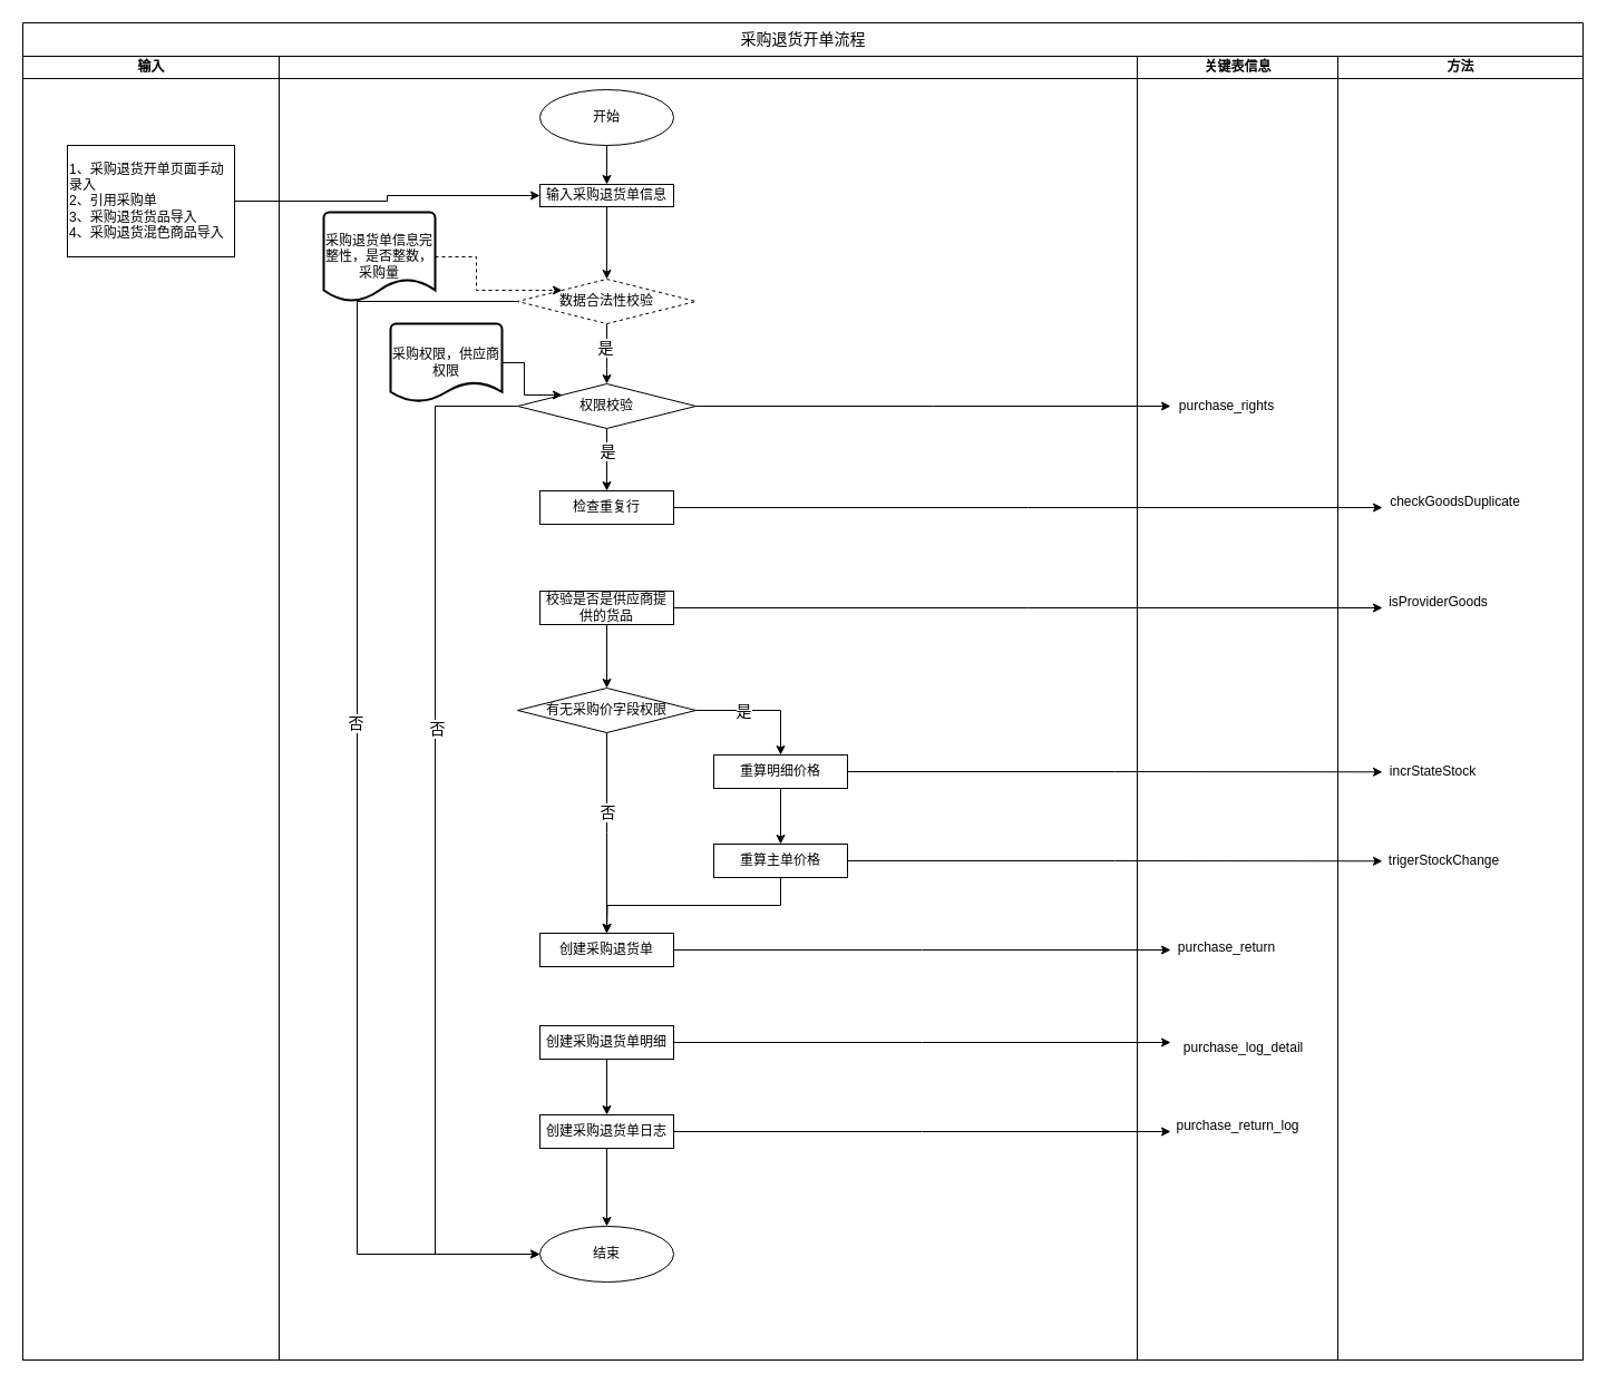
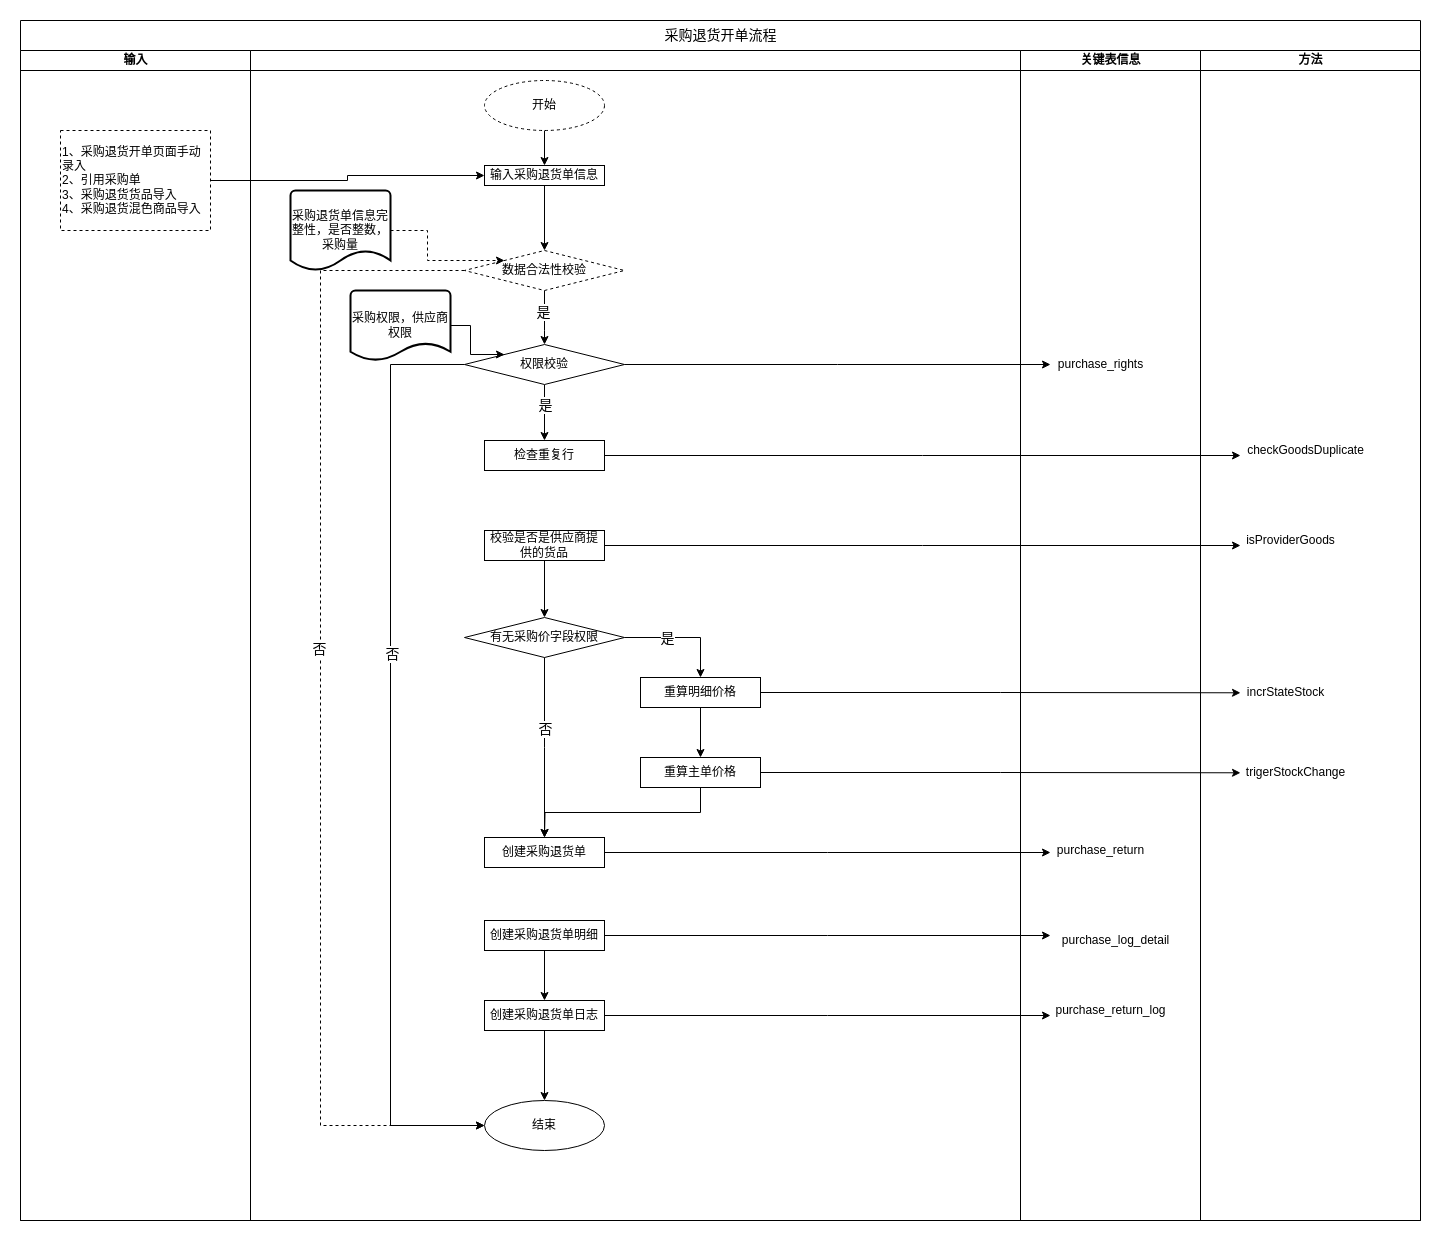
  <mxCell id="0" />
  <mxCell id="1" parent="0" />
  <mxCell id="2" value="&lt;font face=&quot;helvetica&quot;&gt;&lt;span style=&quot;font-size: 14px ; font-weight: 400 ; background-color: rgb(255 , 255 , 255)&quot;&gt;采购退货开单流程&lt;/span&gt;&lt;/font&gt;" style="swimlane;html=1;childLayout=stackLayout;startSize=30;rounded=0;shadow=0;labelBackgroundColor=none;strokeWidth=1;fontFamily=Verdana;fontSize=8;align=center;" parent="1" vertex="1"><mxGeometry x="20" y="20" width="1400" height="1200" as="geometry"><mxRectangle x="170" y="140" width="100" height="30" as="alternateBounds" /></mxGeometry></mxCell>
  <mxCell id="3" value="输入" style="swimlane;html=1;startSize=20;" parent="2" vertex="1"><mxGeometry y="30" width="230" height="1170" as="geometry"><mxRectangle y="30" width="30" height="1180" as="alternateBounds" /></mxGeometry></mxCell>
- <mxCell id="4" value="1、采购退货开单页面手动录入&lt;br&gt;2、引用采购单&lt;br&gt;3、采购退货货品导入&lt;br&gt;4、采购退货混色商品导入" style="rounded=0;whiteSpace=wrap;html=1;align=left;" parent="3" vertex="1"><mxGeometry x="40" y="80" width="150" height="100" as="geometry" /></mxCell>
+ <mxCell id="4" value="1、采购退货开单页面手动录入&lt;br&gt;2、引用采购单&lt;br&gt;3、采购退货货品导入&lt;br&gt;4、采购退货混色商品导入" style="rounded=0;whiteSpace=wrap;html=1;align=left;dashed=1;" parent="3" vertex="1"><mxGeometry x="40" y="80" width="150" height="100" as="geometry" /></mxCell>
  <mxCell id="5" value="&lt;br&gt;&lt;br&gt;" style="swimlane;html=1;startSize=20;" parent="2" vertex="1"><mxGeometry x="230" y="30" width="950" height="1170" as="geometry" /></mxCell>
- <mxCell id="6" value="开始" style="ellipse;whiteSpace=wrap;html=1;" parent="5" vertex="1"><mxGeometry x="234" y="30" width="120" height="50" as="geometry" /></mxCell>
+ <mxCell id="6" value="开始" style="ellipse;whiteSpace=wrap;html=1;dashed=1;" parent="5" vertex="1"><mxGeometry x="234" y="30" width="120" height="50" as="geometry" /></mxCell>
  <mxCell id="7" style="edgeStyle=orthogonalEdgeStyle;rounded=0;orthogonalLoop=1;jettySize=auto;html=1;exitX=0.5;exitY=1;exitDx=0;exitDy=0;entryX=0.5;entryY=0;entryDx=0;entryDy=0;" parent="5" source="11" target="30" edge="1"><mxGeometry relative="1" as="geometry"><mxPoint x="294" y="380" as="targetPoint" /></mxGeometry></mxCell>
  <mxCell id="8" value="&lt;span style=&quot;font-size: 14px&quot;&gt;是&lt;/span&gt;" style="edgeLabel;html=1;align=center;verticalAlign=middle;resizable=0;points=[];" parent="7" vertex="1" connectable="0"><mxGeometry x="-0.726" relative="1" as="geometry"><mxPoint y="12" as="offset" /></mxGeometry></mxCell>
  <mxCell id="9" style="edgeStyle=orthogonalEdgeStyle;rounded=0;orthogonalLoop=1;jettySize=auto;html=1;exitX=0;exitY=0.5;exitDx=0;exitDy=0;entryX=0;entryY=0.5;entryDx=0;entryDy=0;" parent="5" source="11" target="21" edge="1"><mxGeometry relative="1" as="geometry"><Array as="points"><mxPoint x="140" y="314" /><mxPoint x="140" y="1075" /></Array></mxGeometry></mxCell>
  <mxCell id="10" value="&lt;span style=&quot;font-size: 14px&quot;&gt;否&lt;/span&gt;" style="edgeLabel;html=1;align=center;verticalAlign=middle;resizable=0;points=[];" parent="9" vertex="1" connectable="0"><mxGeometry x="-0.219" y="1" relative="1" as="geometry"><mxPoint as="offset" /></mxGeometry></mxCell>
  <mxCell id="11" value="权限校验" style="rhombus;whiteSpace=wrap;html=1;" parent="5" vertex="1"><mxGeometry x="214" y="294" width="160" height="40" as="geometry" /></mxCell>
  <mxCell id="12" style="edgeStyle=orthogonalEdgeStyle;rounded=0;orthogonalLoop=1;jettySize=auto;html=1;exitX=0.5;exitY=1;exitDx=0;exitDy=0;entryX=0.5;entryY=0;entryDx=0;entryDy=0;" parent="5" source="13" target="16" edge="1"><mxGeometry relative="1" as="geometry" /></mxCell>
  <mxCell id="13" value="校验是否是供应商提供的货品" style="rounded=0;whiteSpace=wrap;html=1;" parent="5" vertex="1"><mxGeometry x="234" y="480" width="120" height="30" as="geometry" /></mxCell>
  <mxCell id="14" style="edgeStyle=orthogonalEdgeStyle;rounded=0;orthogonalLoop=1;jettySize=auto;html=1;exitX=1;exitY=0.5;exitDx=0;exitDy=0;entryX=0.5;entryY=0;entryDx=0;entryDy=0;" parent="5" source="16" target="18" edge="1"><mxGeometry relative="1" as="geometry" /></mxCell>
  <mxCell id="15" value="&lt;font style=&quot;font-size: 14px&quot;&gt;是&lt;/font&gt;" style="edgeLabel;html=1;align=center;verticalAlign=middle;resizable=0;points=[];" parent="14" vertex="1" connectable="0"><mxGeometry x="-0.143" relative="1" as="geometry"><mxPoint x="-8" as="offset" /></mxGeometry></mxCell>
  <mxCell id="16" value="有无采购价字段权限" style="rhombus;whiteSpace=wrap;html=1;" parent="5" vertex="1"><mxGeometry x="214" y="567" width="160" height="40" as="geometry" /></mxCell>
  <mxCell id="17" style="edgeStyle=orthogonalEdgeStyle;rounded=0;orthogonalLoop=1;jettySize=auto;html=1;exitX=0.5;exitY=1;exitDx=0;exitDy=0;entryX=0.5;entryY=0;entryDx=0;entryDy=0;" parent="5" source="18" target="20" edge="1"><mxGeometry relative="1" as="geometry" /></mxCell>
  <mxCell id="18" value="重算明细价格" style="rounded=0;whiteSpace=wrap;html=1;" parent="5" vertex="1"><mxGeometry x="390" y="627" width="120" height="30" as="geometry" /></mxCell>
  <mxCell id="19" style="edgeStyle=orthogonalEdgeStyle;rounded=0;orthogonalLoop=1;jettySize=auto;html=1;exitX=0.5;exitY=1;exitDx=0;exitDy=0;entryX=0.5;entryY=0;entryDx=0;entryDy=0;" parent="5" source="20" edge="1"><mxGeometry relative="1" as="geometry"><mxPoint x="294" y="787" as="targetPoint" /></mxGeometry></mxCell>
  <mxCell id="20" value="重算主单价格" style="rounded=0;whiteSpace=wrap;html=1;" parent="5" vertex="1"><mxGeometry x="390" y="707" width="120" height="30" as="geometry" /></mxCell>
  <mxCell id="21" value="结束" style="ellipse;whiteSpace=wrap;html=1;" parent="5" vertex="1"><mxGeometry x="234" y="1050" width="120" height="50" as="geometry" /></mxCell>
  <mxCell id="22" style="edgeStyle=orthogonalEdgeStyle;rounded=0;orthogonalLoop=1;jettySize=auto;html=1;exitX=0.5;exitY=1;exitDx=0;exitDy=0;" parent="5" source="16" edge="1"><mxGeometry relative="1" as="geometry"><mxPoint x="294" y="787" as="targetPoint" /></mxGeometry></mxCell>
  <mxCell id="23" value="&lt;span style=&quot;font-size: 14px&quot;&gt;否&lt;/span&gt;" style="edgeLabel;html=1;align=center;verticalAlign=middle;resizable=0;points=[];" parent="22" vertex="1" connectable="0"><mxGeometry x="-0.212" relative="1" as="geometry"><mxPoint as="offset" /></mxGeometry></mxCell>
- <mxCell id="24" style="edgeStyle=orthogonalEdgeStyle;rounded=0;orthogonalLoop=1;jettySize=auto;html=1;exitX=0;exitY=0.5;exitDx=0;exitDy=0;entryX=0;entryY=0.5;entryDx=0;entryDy=0;" parent="5" source="26" target="21" edge="1"><mxGeometry relative="1" as="geometry"><Array as="points"><mxPoint x="70" y="220" /><mxPoint x="70" y="1075" /></Array></mxGeometry></mxCell>
+ <mxCell id="24" style="edgeStyle=orthogonalEdgeStyle;rounded=0;orthogonalLoop=1;jettySize=auto;html=1;exitX=0;exitY=0.5;exitDx=0;exitDy=0;entryX=0;entryY=0.5;entryDx=0;entryDy=0;dashed=1;" parent="5" source="26" target="21" edge="1"><mxGeometry relative="1" as="geometry"><Array as="points"><mxPoint x="70" y="220" /><mxPoint x="70" y="1075" /></Array></mxGeometry></mxCell>
  <mxCell id="25" value="&lt;span style=&quot;font-size: 14px&quot;&gt;否&lt;/span&gt;" style="edgeLabel;html=1;align=center;verticalAlign=middle;resizable=0;points=[];" parent="24" vertex="1" connectable="0"><mxGeometry x="-0.102" y="-2" relative="1" as="geometry"><mxPoint as="offset" /></mxGeometry></mxCell>
  <mxCell id="26" value="数据合法性校验" style="rhombus;whiteSpace=wrap;html=1;dashed=1;" parent="5" vertex="1"><mxGeometry x="214" y="200" width="160" height="40" as="geometry" /></mxCell>
  <mxCell id="27" style="edgeStyle=orthogonalEdgeStyle;rounded=0;orthogonalLoop=1;jettySize=auto;html=1;exitX=0.5;exitY=1;exitDx=0;exitDy=0;entryX=0.5;entryY=0;entryDx=0;entryDy=0;" parent="5" source="26" target="11" edge="1"><mxGeometry relative="1" as="geometry"><Array as="points"><mxPoint x="294" y="280" /><mxPoint x="294" y="280" /></Array></mxGeometry></mxCell>
  <mxCell id="28" value="&lt;span style=&quot;color: rgba(0 , 0 , 0 , 0) ; font-family: monospace ; font-size: 0px ; background-color: rgb(248 , 249 , 250)&quot;&gt;%3CmxGraphModel%3E%3Croot%3E%3CmxCell%20id%3D%220%22%2F%3E%3CmxCell%20id%3D%221%22%20parent%3D%220%22%2F%3E%3CmxCell%20id%3D%222%22%20value%3D%22%26lt%3Bfont%20style%3D%26quot%3Bfont-size%3A%2014px%26quot%3B%26gt%3B%E6%98%AF%26lt%3B%2Ffont%26gt%3B%22%20style%3D%22edgeLabel%3Bhtml%3D1%3Balign%3Dcenter%3BverticalAlign%3Dmiddle%3Bresizable%3D0%3Bpoints%3D%5B%5D%3B%22%20vertex%3D%221%22%20connectable%3D%220%22%20parent%3D%221%22%3E%3CmxGeometry%20x%3D%22967%22%20y%3D%221189%22%20as%3D%22geometry%22%2F%3E%3C%2FmxCell%3E%3C%2Froot%3E%3C%2FmxGraphModel%3E&lt;/span&gt;" style="edgeLabel;html=1;align=center;verticalAlign=middle;resizable=0;points=[];" parent="27" vertex="1" connectable="0"><mxGeometry x="-0.22" y="1" relative="1" as="geometry"><mxPoint as="offset" /></mxGeometry></mxCell>
  <mxCell id="29" value="&lt;span style=&quot;font-size: 14px&quot;&gt;是&lt;/span&gt;" style="edgeLabel;html=1;align=center;verticalAlign=middle;resizable=0;points=[];" parent="27" vertex="1" connectable="0"><mxGeometry x="-0.22" y="-2" relative="1" as="geometry"><mxPoint as="offset" /></mxGeometry></mxCell>
  <mxCell id="30" value="检查重复行" style="rounded=0;whiteSpace=wrap;html=1;" parent="5" vertex="1"><mxGeometry x="234" y="390" width="120" height="30" as="geometry" /></mxCell>
  <mxCell id="31" value="采购退货单信息完整性，是否整数，采购量" style="strokeWidth=2;html=1;shape=mxgraph.flowchart.document2;whiteSpace=wrap;size=0.25;" parent="5" vertex="1"><mxGeometry x="40" y="140" width="100" height="80" as="geometry" /></mxCell>
  <mxCell id="32" style="edgeStyle=orthogonalEdgeStyle;rounded=0;orthogonalLoop=1;jettySize=auto;html=1;exitX=1;exitY=0.5;exitDx=0;exitDy=0;exitPerimeter=0;entryX=0;entryY=0;entryDx=0;entryDy=0;dashed=1;" parent="5" source="31" target="26" edge="1"><mxGeometry relative="1" as="geometry" /></mxCell>
  <mxCell id="33" style="edgeStyle=orthogonalEdgeStyle;rounded=0;orthogonalLoop=1;jettySize=auto;html=1;exitX=1;exitY=0.5;exitDx=0;exitDy=0;exitPerimeter=0;entryX=0;entryY=0;entryDx=0;entryDy=0;" parent="5" source="34" target="11" edge="1"><mxGeometry relative="1" as="geometry" /></mxCell>
  <mxCell id="34" value="采购权限，供应商权限" style="strokeWidth=2;html=1;shape=mxgraph.flowchart.document2;whiteSpace=wrap;size=0.25;" parent="5" vertex="1"><mxGeometry x="100" y="240" width="100" height="70" as="geometry" /></mxCell>
  <mxCell id="35" value="关键表信息" style="swimlane;html=1;startSize=20;" parent="5" vertex="1"><mxGeometry x="770" width="180" height="1170" as="geometry" /></mxCell>
  <mxCell id="36" value="purchase_rights" style="text;html=1;align=center;verticalAlign=middle;resizable=0;points=[];autosize=1;" parent="35" vertex="1"><mxGeometry x="30" y="304" width="100" height="20" as="geometry" /></mxCell>
  <mxCell id="37" value="purchase_return" style="text;html=1;align=center;verticalAlign=middle;resizable=0;points=[];autosize=1;" parent="35" vertex="1"><mxGeometry x="30" y="790" width="100" height="20" as="geometry" /></mxCell>
  <mxCell id="38" value="purchase_log_detail" style="text;html=1;align=center;verticalAlign=middle;resizable=0;points=[];autosize=1;" parent="35" vertex="1"><mxGeometry x="25" y="880" width="140" height="20" as="geometry" /></mxCell>
  <mxCell id="39" value="purchase_return_log" style="text;html=1;align=center;verticalAlign=middle;resizable=0;points=[];autosize=1;" parent="35" vertex="1"><mxGeometry x="25" y="950" width="130" height="20" as="geometry" /></mxCell>
  <mxCell id="40" value="输入采购退货单信息" style="rounded=0;whiteSpace=wrap;html=1;" parent="5" vertex="1"><mxGeometry x="234" y="115" width="120" height="20" as="geometry" /></mxCell>
  <mxCell id="41" style="edgeStyle=orthogonalEdgeStyle;rounded=0;orthogonalLoop=1;jettySize=auto;html=1;exitX=0.5;exitY=1;exitDx=0;exitDy=0;entryX=0.5;entryY=0;entryDx=0;entryDy=0;" parent="5" source="6" target="40" edge="1"><mxGeometry relative="1" as="geometry" /></mxCell>
  <mxCell id="42" style="edgeStyle=orthogonalEdgeStyle;rounded=0;orthogonalLoop=1;jettySize=auto;html=1;exitX=0.5;exitY=1;exitDx=0;exitDy=0;entryX=0.5;entryY=0;entryDx=0;entryDy=0;" parent="5" source="40" target="26" edge="1"><mxGeometry relative="1" as="geometry" /></mxCell>
  <mxCell id="43" value="创建采购退货单" style="rounded=0;whiteSpace=wrap;html=1;" parent="5" vertex="1"><mxGeometry x="234" y="787" width="120" height="30" as="geometry" /></mxCell>
  <mxCell id="44" style="edgeStyle=orthogonalEdgeStyle;rounded=0;orthogonalLoop=1;jettySize=auto;html=1;exitX=0.5;exitY=1;exitDx=0;exitDy=0;entryX=0.5;entryY=0;entryDx=0;entryDy=0;" parent="5" source="45" target="47" edge="1"><mxGeometry relative="1" as="geometry" /></mxCell>
  <mxCell id="45" value="创建采购退货单明细" style="rounded=0;whiteSpace=wrap;html=1;" parent="5" vertex="1"><mxGeometry x="234" y="870" width="120" height="30" as="geometry" /></mxCell>
  <mxCell id="46" style="edgeStyle=orthogonalEdgeStyle;rounded=0;orthogonalLoop=1;jettySize=auto;html=1;exitX=0.5;exitY=1;exitDx=0;exitDy=0;entryX=0.5;entryY=0;entryDx=0;entryDy=0;" parent="5" source="47" target="21" edge="1"><mxGeometry relative="1" as="geometry" /></mxCell>
  <mxCell id="47" value="创建采购退货单日志" style="rounded=0;whiteSpace=wrap;html=1;" parent="5" vertex="1"><mxGeometry x="234" y="950" width="120" height="30" as="geometry" /></mxCell>
  <mxCell id="48" value="方法" style="swimlane;html=1;startSize=20;" parent="2" vertex="1"><mxGeometry x="1180" y="30" width="220" height="1170" as="geometry" /></mxCell>
  <mxCell id="49" value="&lt;font style=&quot;font-size: 12px&quot;&gt;incrStateStock&lt;/font&gt;" style="text;html=1;align=center;verticalAlign=middle;resizable=0;points=[];autosize=1;" parent="48" vertex="1"><mxGeometry x="40" y="632" width="90" height="20" as="geometry" /></mxCell>
  <mxCell id="50" value="trigerStockChange" style="text;html=1;align=center;verticalAlign=middle;resizable=0;points=[];autosize=1;" parent="48" vertex="1"><mxGeometry x="40" y="712" width="110" height="20" as="geometry" /></mxCell>
  <mxCell id="51" value="checkGoodsDuplicate" style="text;html=1;align=center;verticalAlign=middle;resizable=0;points=[];autosize=1;" parent="48" vertex="1"><mxGeometry x="40" y="390" width="130" height="20" as="geometry" /></mxCell>
  <mxCell id="52" value="isProviderGoods" style="text;html=1;align=center;verticalAlign=middle;resizable=0;points=[];autosize=1;" parent="48" vertex="1"><mxGeometry x="40" y="480" width="100" height="20" as="geometry" /></mxCell>
  <mxCell id="53" style="edgeStyle=orthogonalEdgeStyle;rounded=0;orthogonalLoop=1;jettySize=auto;html=1;exitX=1;exitY=0.5;exitDx=0;exitDy=0;entryX=0;entryY=0.5;entryDx=0;entryDy=0;" parent="2" source="4" target="40" edge="1"><mxGeometry relative="1" as="geometry" /></mxCell>
  <mxCell id="54" style="edgeStyle=orthogonalEdgeStyle;rounded=0;orthogonalLoop=1;jettySize=auto;html=1;exitX=1;exitY=0.5;exitDx=0;exitDy=0;" parent="1" source="18" edge="1"><mxGeometry relative="1" as="geometry"><mxPoint x="1240" y="692.294" as="targetPoint" /></mxGeometry></mxCell>
  <mxCell id="55" style="edgeStyle=orthogonalEdgeStyle;rounded=0;orthogonalLoop=1;jettySize=auto;html=1;exitX=1;exitY=0.5;exitDx=0;exitDy=0;" parent="1" source="20" edge="1"><mxGeometry relative="1" as="geometry"><mxPoint x="1240" y="772.294" as="targetPoint" /></mxGeometry></mxCell>
  <mxCell id="56" style="edgeStyle=orthogonalEdgeStyle;rounded=0;orthogonalLoop=1;jettySize=auto;html=1;exitX=1;exitY=0.5;exitDx=0;exitDy=0;" parent="1" source="11" edge="1"><mxGeometry relative="1" as="geometry"><mxPoint x="1050" y="364" as="targetPoint" /></mxGeometry></mxCell>
  <mxCell id="57" style="edgeStyle=orthogonalEdgeStyle;rounded=0;orthogonalLoop=1;jettySize=auto;html=1;exitX=1;exitY=0.5;exitDx=0;exitDy=0;" parent="1" source="30" edge="1"><mxGeometry relative="1" as="geometry"><mxPoint x="1240" y="455" as="targetPoint" /></mxGeometry></mxCell>
  <mxCell id="58" style="edgeStyle=orthogonalEdgeStyle;rounded=0;orthogonalLoop=1;jettySize=auto;html=1;exitX=1;exitY=0.5;exitDx=0;exitDy=0;" parent="1" source="43" edge="1"><mxGeometry relative="1" as="geometry"><mxPoint x="1050" y="852" as="targetPoint" /></mxGeometry></mxCell>
  <mxCell id="59" style="edgeStyle=orthogonalEdgeStyle;rounded=0;orthogonalLoop=1;jettySize=auto;html=1;exitX=1;exitY=0.5;exitDx=0;exitDy=0;" parent="1" source="45" edge="1"><mxGeometry relative="1" as="geometry"><mxPoint x="1050" y="935" as="targetPoint" /></mxGeometry></mxCell>
  <mxCell id="60" style="edgeStyle=orthogonalEdgeStyle;rounded=0;orthogonalLoop=1;jettySize=auto;html=1;exitX=1;exitY=0.5;exitDx=0;exitDy=0;" parent="1" source="47" edge="1"><mxGeometry relative="1" as="geometry"><mxPoint x="1050" y="1015" as="targetPoint" /></mxGeometry></mxCell>
  <mxCell id="61" style="edgeStyle=orthogonalEdgeStyle;rounded=0;orthogonalLoop=1;jettySize=auto;html=1;exitX=1;exitY=0.5;exitDx=0;exitDy=0;" parent="1" source="13" edge="1"><mxGeometry relative="1" as="geometry"><mxPoint x="1240" y="545" as="targetPoint" /></mxGeometry></mxCell>
